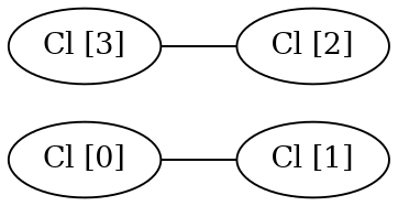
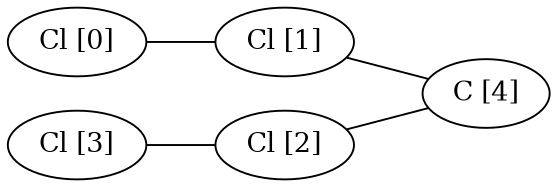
  graph {
    rankdir=LR
    n1 [label="Cl [0]"]
    n2 [label="Cl [1]"]
+   n3 [label="C [4]"]
    n4 [label="Cl [2]"]
    n5 [label="Cl [3]"]
    n1 -- n2
+   n2 -- n3
+   n4 -- n3
    n5 -- n4
  }
